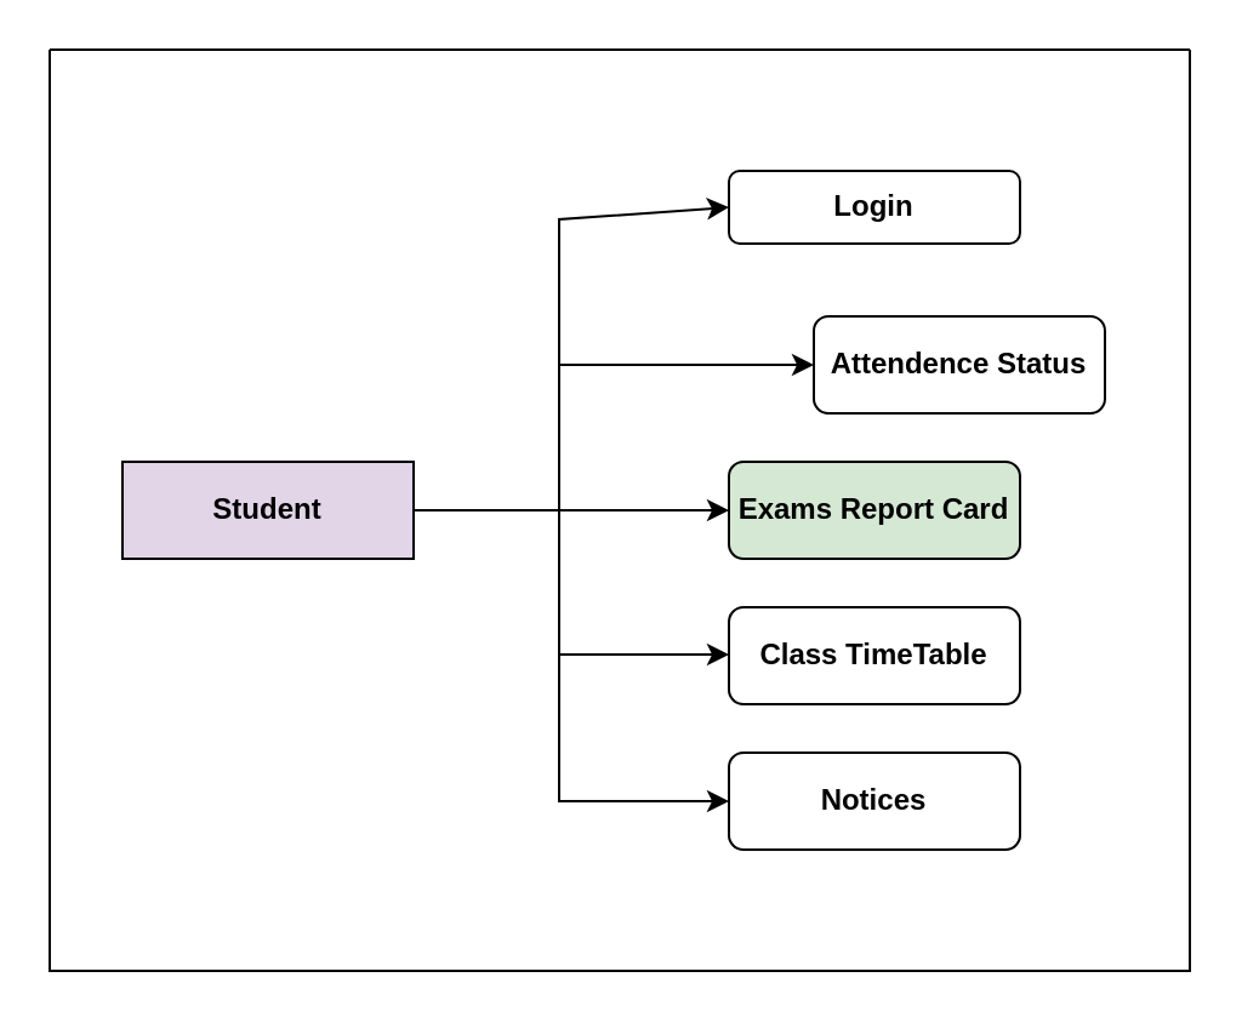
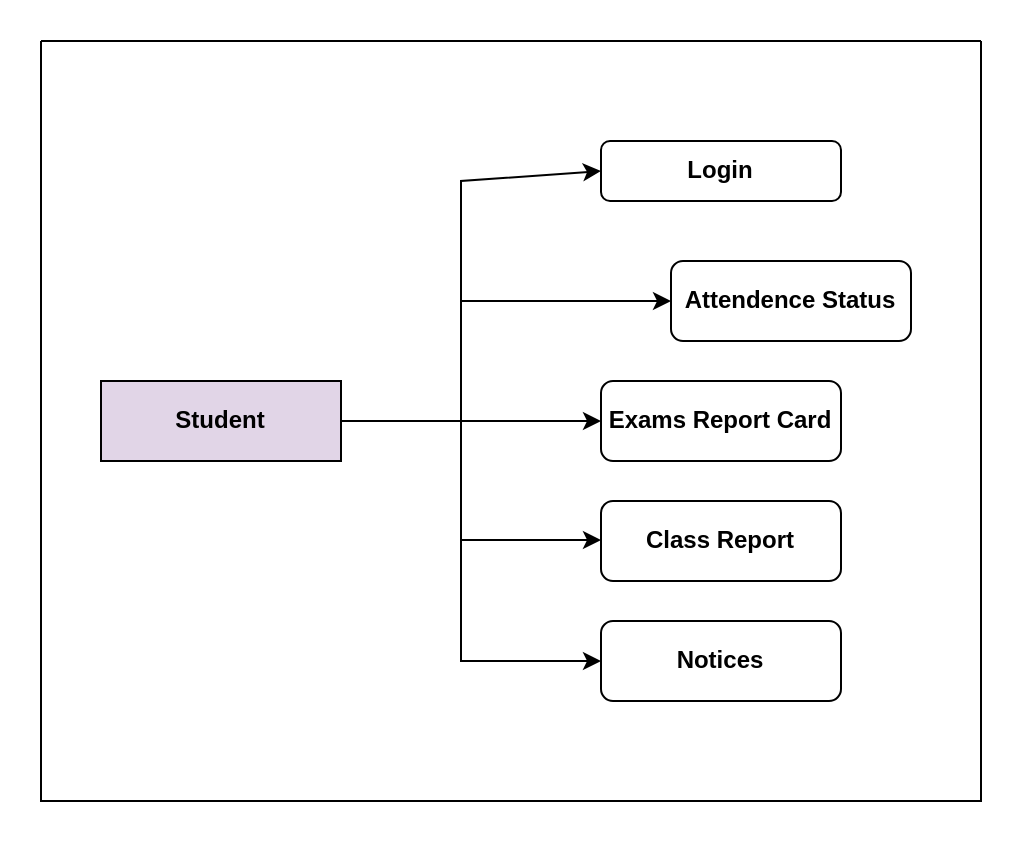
  <mxCell id="0" />
  <mxCell id="1" parent="0" />
  <mxCell id="2" value="&lt;b&gt;Student&lt;/b&gt;" style="rounded=0;whiteSpace=wrap;html=1;fillColor=#e1d5e7;" vertex="1" parent="1"><mxGeometry x="50" y="190" width="120" height="40" as="geometry" /></mxCell>
  <mxCell id="3" value="&lt;b&gt;Login&lt;/b&gt;" style="rounded=1;whiteSpace=wrap;html=1;" vertex="1" parent="1"><mxGeometry x="300" y="70" width="120" height="30" as="geometry" /></mxCell>
  <mxCell id="4" value="" style="endArrow=classic;html=1;rounded=0;exitX=1;exitY=0.5;exitDx=0;exitDy=0;" edge="1" parent="1" source="2"><mxGeometry width="50" height="50" relative="1" as="geometry"><mxPoint x="230" y="150" as="sourcePoint" /><mxPoint x="300" y="210" as="targetPoint" /><Array as="points"><mxPoint x="230" y="210" /></Array></mxGeometry></mxCell>
  <mxCell id="5" value="&lt;b&gt;Attendence Status&lt;/b&gt;" style="rounded=1;whiteSpace=wrap;html=1;" vertex="1" parent="1"><mxGeometry x="335" y="130" width="120" height="40" as="geometry" /></mxCell>
- <mxCell id="6" value="&lt;b&gt;Exams Report Card&lt;/b&gt;" style="rounded=1;whiteSpace=wrap;html=1;fillColor=#d5e8d4;" vertex="1" parent="1"><mxGeometry x="300" y="190" width="120" height="40" as="geometry" /></mxCell>
- <mxCell id="7" value="&lt;b&gt;Class TimeTable&lt;/b&gt;" style="rounded=1;whiteSpace=wrap;html=1;" vertex="1" parent="1"><mxGeometry x="300" y="250" width="120" height="40" as="geometry" /></mxCell>
+ <mxCell id="6" value="&lt;b&gt;Exams Report Card&lt;/b&gt;" style="rounded=1;whiteSpace=wrap;html=1;" vertex="1" parent="1"><mxGeometry x="300" y="190" width="120" height="40" as="geometry" /></mxCell>
+ <mxCell id="7" value="&lt;b&gt;Class Report&lt;/b&gt;" style="rounded=1;whiteSpace=wrap;html=1;" vertex="1" parent="1"><mxGeometry x="300" y="250" width="120" height="40" as="geometry" /></mxCell>
  <mxCell id="8" value="&lt;b&gt;Notices&lt;/b&gt;" style="rounded=1;whiteSpace=wrap;html=1;" vertex="1" parent="1"><mxGeometry x="300" y="310" width="120" height="40" as="geometry" /></mxCell>
  <mxCell id="9" value="" style="endArrow=classic;html=1;rounded=0;entryX=0;entryY=0.5;entryDx=0;entryDy=0;" edge="1" parent="1" target="3"><mxGeometry width="50" height="50" relative="1" as="geometry"><mxPoint x="230" y="210" as="sourcePoint" /><mxPoint x="310" y="220" as="targetPoint" /><Array as="points"><mxPoint x="230" y="90" /></Array></mxGeometry></mxCell>
  <mxCell id="10" value="" style="endArrow=classic;html=1;rounded=0;entryX=0;entryY=0.5;entryDx=0;entryDy=0;" edge="1" parent="1"><mxGeometry width="50" height="50" relative="1" as="geometry"><mxPoint x="230" y="210" as="sourcePoint" /><mxPoint x="300" y="330" as="targetPoint" /><Array as="points"><mxPoint x="230" y="330" /></Array></mxGeometry></mxCell>
  <mxCell id="11" value="" style="endArrow=classic;html=1;rounded=0;entryX=0;entryY=0.5;entryDx=0;entryDy=0;" edge="1" parent="1" target="5"><mxGeometry width="50" height="50" relative="1" as="geometry"><mxPoint x="230" y="150" as="sourcePoint" /><mxPoint x="310" y="220" as="targetPoint" /><Array as="points" /></mxGeometry></mxCell>
  <mxCell id="12" value="" style="endArrow=classic;html=1;rounded=0;entryX=0;entryY=0.5;entryDx=0;entryDy=0;" edge="1" parent="1"><mxGeometry width="50" height="50" relative="1" as="geometry"><mxPoint x="230" y="269.5" as="sourcePoint" /><mxPoint x="300" y="269.5" as="targetPoint" /><Array as="points" /></mxGeometry></mxCell>
  <mxCell id="13" value="" style="swimlane;startSize=0;" vertex="1" parent="1"><mxGeometry x="20" y="20" width="470" height="380" as="geometry" /></mxCell>
